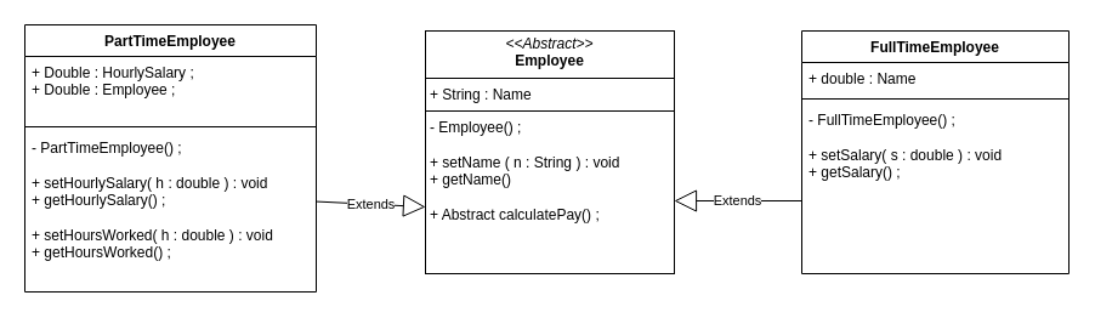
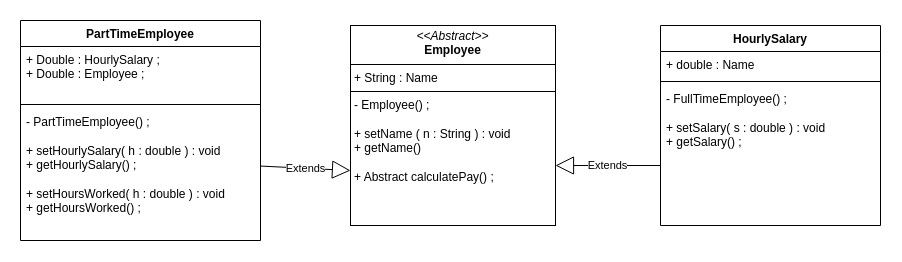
  <mxCell id="0" />
  <mxCell id="1" parent="0" />
  <mxCell id="2" value="&lt;p style=&quot;margin:0px;margin-top:4px;text-align:center;&quot;&gt;&lt;i&gt;&amp;lt;&amp;lt;Abstract&amp;gt;&amp;gt;&lt;/i&gt;&lt;br&gt;&lt;b&gt;Employee&lt;/b&gt;&lt;/p&gt;&lt;hr size=&quot;1&quot; style=&quot;border-style:solid;&quot;&gt;&lt;p style=&quot;margin:0px;margin-left:4px;&quot;&gt;+ String : Name&lt;br&gt;&lt;/p&gt;&lt;hr size=&quot;1&quot; style=&quot;border-style:solid;&quot;&gt;&lt;p style=&quot;margin:0px;margin-left:4px;&quot;&gt;- Employee() ;&amp;nbsp;&lt;/p&gt;&lt;p style=&quot;margin:0px;margin-left:4px;&quot;&gt;&lt;br&gt;&lt;/p&gt;&lt;p style=&quot;margin:0px;margin-left:4px;&quot;&gt;+ setName ( n : String ) : void&lt;/p&gt;&lt;p style=&quot;margin:0px;margin-left:4px;&quot;&gt;+ getName()&amp;nbsp;&lt;/p&gt;&lt;p style=&quot;margin:0px;margin-left:4px;&quot;&gt;&lt;br&gt;&lt;/p&gt;&lt;p style=&quot;margin:0px;margin-left:4px;&quot;&gt;+ Abstract calculatePay() ;&amp;nbsp;&amp;nbsp;&lt;/p&gt;" style="verticalAlign=top;align=left;overflow=fill;html=1;whiteSpace=wrap;" parent="1" vertex="1"><mxGeometry x="350" y="25" width="205" height="200" as="geometry" /></mxCell>
- <mxCell id="3" value="FullTimeEmployee" style="swimlane;fontStyle=1;align=center;verticalAlign=top;childLayout=stackLayout;horizontal=1;startSize=26;horizontalStack=0;resizeParent=1;resizeParentMax=0;resizeLast=0;collapsible=1;marginBottom=0;whiteSpace=wrap;html=1;" parent="1" vertex="1"><mxGeometry x="660" y="25" width="220" height="200" as="geometry" /></mxCell>
+ <mxCell id="3" value="HourlySalary" style="swimlane;fontStyle=1;align=center;verticalAlign=top;childLayout=stackLayout;horizontal=1;startSize=26;horizontalStack=0;resizeParent=1;resizeParentMax=0;resizeLast=0;collapsible=1;marginBottom=0;whiteSpace=wrap;html=1;" parent="1" vertex="1"><mxGeometry x="660" y="25" width="220" height="200" as="geometry" /></mxCell>
  <mxCell id="4" value="+ double : Name&amp;nbsp;" style="text;strokeColor=none;fillColor=none;align=left;verticalAlign=top;spacingLeft=4;spacingRight=4;overflow=hidden;rotatable=0;points=[[0,0.5],[1,0.5]];portConstraint=eastwest;whiteSpace=wrap;html=1;" parent="3" vertex="1"><mxGeometry y="26" width="220" height="26" as="geometry" /></mxCell>
  <mxCell id="5" value="" style="line;strokeWidth=1;fillColor=none;align=left;verticalAlign=middle;spacingTop=-1;spacingLeft=3;spacingRight=3;rotatable=0;labelPosition=right;points=[];portConstraint=eastwest;strokeColor=inherit;" parent="3" vertex="1"><mxGeometry y="52" width="220" height="8" as="geometry" /></mxCell>
  <mxCell id="6" value="- FullTimeEmployee() ;&amp;nbsp;&lt;div&gt;&lt;br&gt;&lt;/div&gt;&lt;div&gt;+ setSalary( s : double ) : void&lt;/div&gt;&lt;div&gt;+ getSalary() ;&amp;nbsp;&lt;/div&gt;&lt;div&gt;&lt;br&gt;&lt;/div&gt;&lt;div&gt;&lt;br&gt;&lt;/div&gt;" style="text;strokeColor=none;fillColor=none;align=left;verticalAlign=top;spacingLeft=4;spacingRight=4;overflow=hidden;rotatable=0;points=[[0,0.5],[1,0.5]];portConstraint=eastwest;whiteSpace=wrap;html=1;" parent="3" vertex="1"><mxGeometry y="60" width="220" height="140" as="geometry" /></mxCell>
  <mxCell id="7" value="Extends" style="endArrow=block;endSize=16;endFill=0;html=1;rounded=0;" parent="1" edge="1"><mxGeometry width="160" relative="1" as="geometry"><mxPoint x="660" y="165" as="sourcePoint" /><mxPoint x="555" y="165" as="targetPoint" /></mxGeometry></mxCell>
  <mxCell id="8" value="PartTimeEmployee" style="swimlane;fontStyle=1;align=center;verticalAlign=top;childLayout=stackLayout;horizontal=1;startSize=26;horizontalStack=0;resizeParent=1;resizeParentMax=0;resizeLast=0;collapsible=1;marginBottom=0;whiteSpace=wrap;html=1;" parent="1" vertex="1"><mxGeometry x="20" y="20" width="240" height="220" as="geometry" /></mxCell>
  <mxCell id="9" value="+ Double : HourlySalary ;&amp;nbsp;&lt;div&gt;+ Double : Employee ;&amp;nbsp;&lt;/div&gt;" style="text;strokeColor=none;fillColor=none;align=left;verticalAlign=top;spacingLeft=4;spacingRight=4;overflow=hidden;rotatable=0;points=[[0,0.5],[1,0.5]];portConstraint=eastwest;whiteSpace=wrap;html=1;" parent="8" vertex="1"><mxGeometry y="26" width="240" height="54" as="geometry" /></mxCell>
  <mxCell id="10" value="" style="line;strokeWidth=1;fillColor=none;align=left;verticalAlign=middle;spacingTop=-1;spacingLeft=3;spacingRight=3;rotatable=0;labelPosition=right;points=[];portConstraint=eastwest;strokeColor=inherit;" parent="8" vertex="1"><mxGeometry y="80" width="240" height="8" as="geometry" /></mxCell>
  <mxCell id="11" value="Extends" style="endArrow=block;endSize=16;endFill=0;html=1;rounded=0;exitX=1;exitY=0.436;exitDx=0;exitDy=0;exitPerimeter=0;" parent="8" source="12" edge="1"><mxGeometry width="160" relative="1" as="geometry"><mxPoint x="250" y="150" as="sourcePoint" /><mxPoint x="330" y="150" as="targetPoint" /></mxGeometry></mxCell>
  <mxCell id="12" value="- PartTimeEmployee() ;&amp;nbsp;&lt;div&gt;&lt;br&gt;&lt;/div&gt;&lt;div&gt;+ setHourlySalary( h : double ) : void&lt;/div&gt;&lt;div&gt;+ getHourlySalary() ;&amp;nbsp;&lt;/div&gt;&lt;div&gt;&lt;br&gt;&lt;/div&gt;&lt;div&gt;+ setHoursWorked( h : double ) : void&lt;/div&gt;&lt;div&gt;+ getHoursWorked() ;&amp;nbsp;&lt;/div&gt;&lt;div&gt;&lt;br&gt;&lt;/div&gt;&lt;div&gt;&lt;br&gt;&lt;/div&gt;" style="text;strokeColor=none;fillColor=none;align=left;verticalAlign=top;spacingLeft=4;spacingRight=4;overflow=hidden;rotatable=0;points=[[0,0.5],[1,0.5]];portConstraint=eastwest;whiteSpace=wrap;html=1;" parent="8" vertex="1"><mxGeometry y="88" width="240" height="132" as="geometry" /></mxCell>
